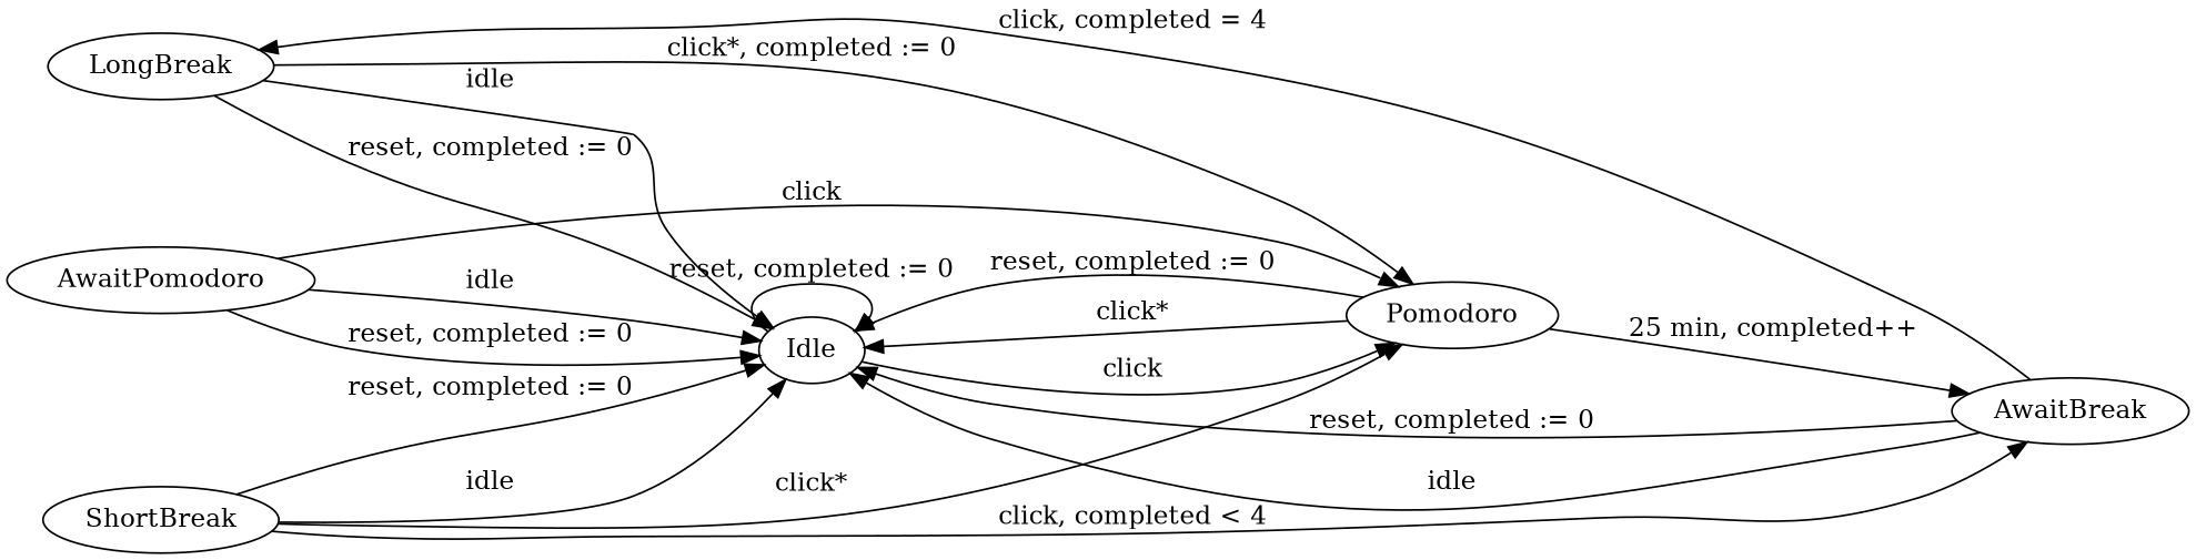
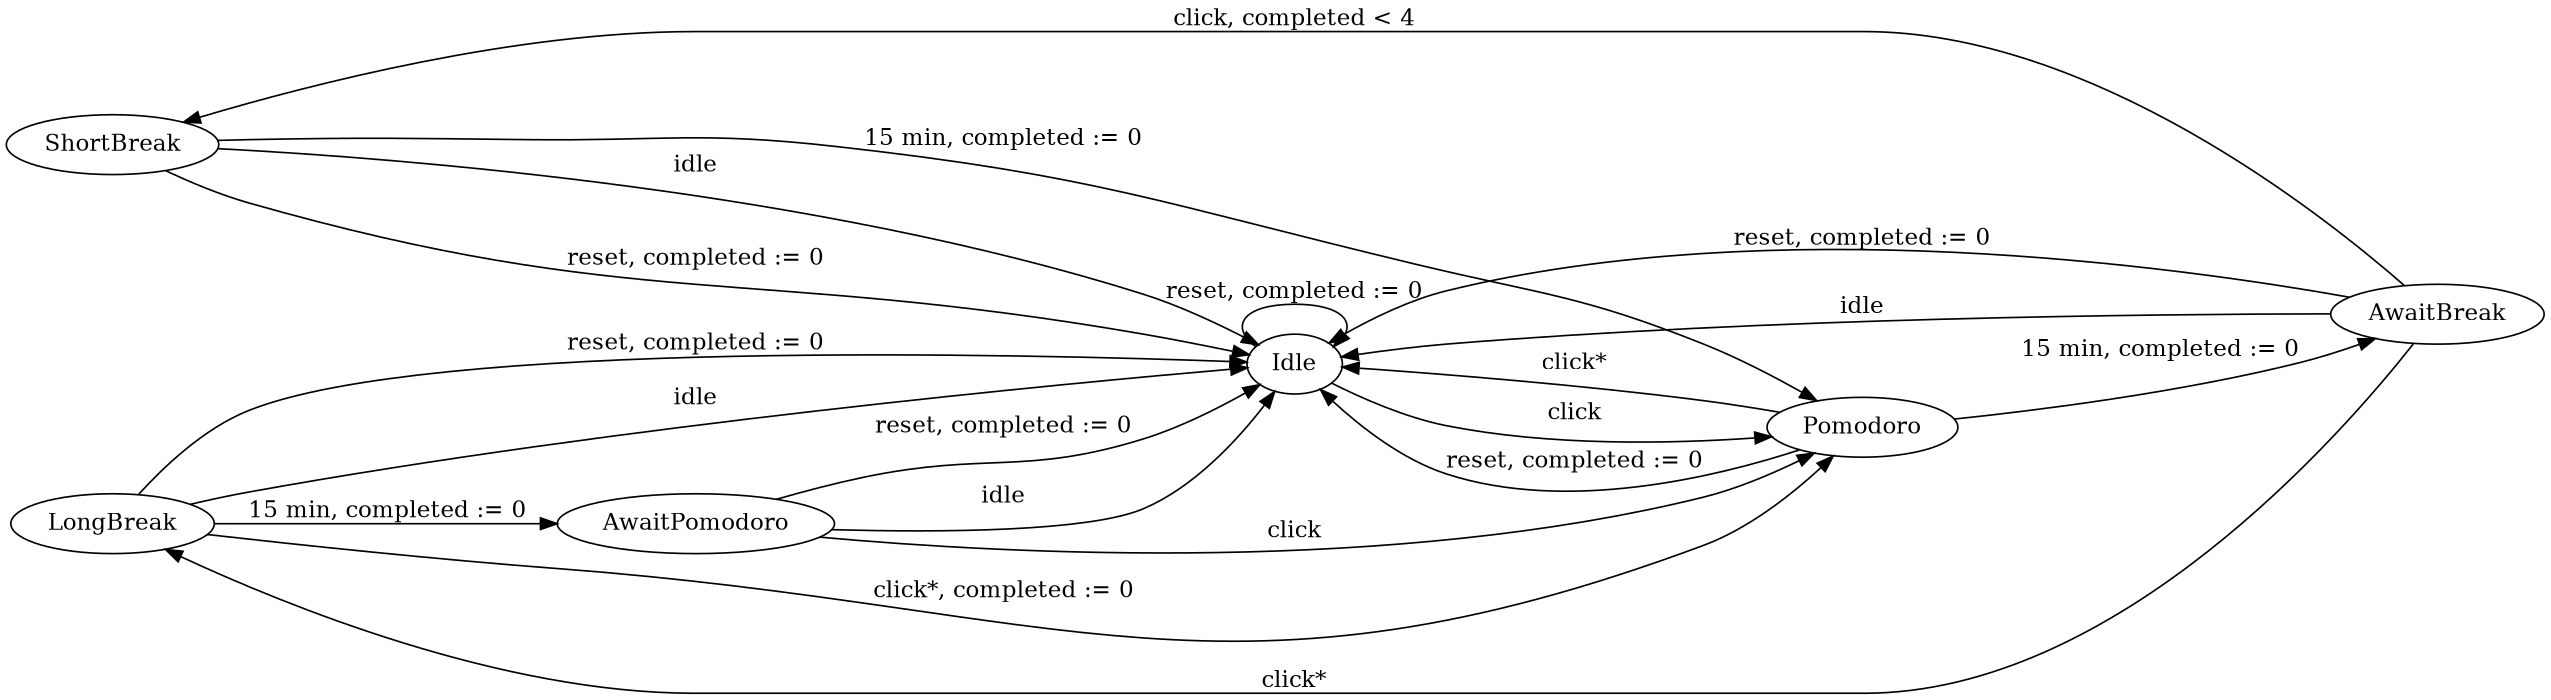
  digraph {
    rankdir=LR
    ShortBreak
    LongBreak
    Idle
    Pomodoro
    AwaitPomodoro
    AwaitBreak
    subgraph sub_1 {
      rank=same
      ShortBreak
      LongBreak
    }
    ShortBreak -> Idle [label="reset, completed := 0"]
    ShortBreak -> Idle [label=idle]
-   ShortBreak -> Pomodoro [label="click*"]
+   ShortBreak -> Pomodoro [label="15 min, completed := 0"]
    LongBreak -> Idle [label="reset, completed := 0"]
    LongBreak -> Idle [label=idle]
    LongBreak -> Pomodoro [label="click*, completed := 0"]
+   LongBreak -> AwaitPomodoro [label="15 min, completed := 0"]
    Idle -> Idle [label="reset, completed := 0"]
    Idle -> Pomodoro [label=click]
    Pomodoro -> Idle [label="reset, completed := 0"]
    Pomodoro -> Idle [label="click*"]
-   Pomodoro -> AwaitBreak [label="25 min, completed++"]
+   Pomodoro -> AwaitBreak [label="15 min, completed := 0"]
    AwaitPomodoro -> Idle [label="reset, completed := 0"]
    AwaitPomodoro -> Idle [label=idle]
    AwaitPomodoro -> Pomodoro [label=click]
-   ShortBreak -> AwaitBreak [label="click, completed < 4"]
-   AwaitBreak -> LongBreak [label="click, completed = 4"]
+   AwaitBreak -> ShortBreak [label="click, completed < 4"]
+   AwaitBreak -> LongBreak [label="click*"]
    AwaitBreak -> Idle [label="reset, completed := 0"]
    AwaitBreak -> Idle [label=idle]
  }
